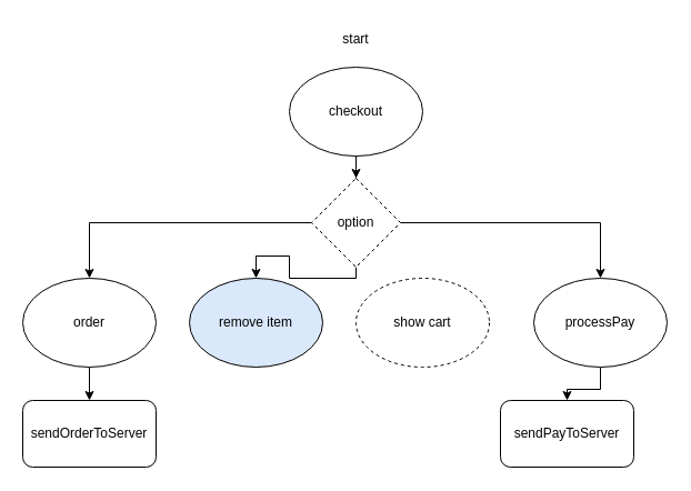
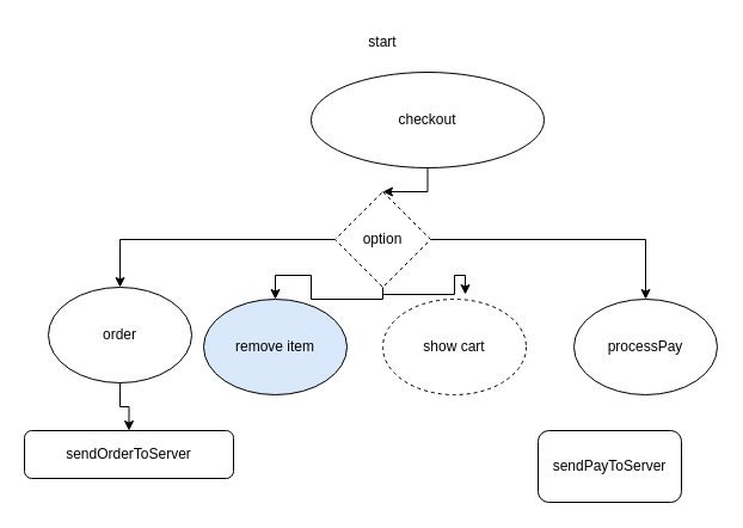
  <mxCell id="0" />
  <mxCell id="1" parent="0" />
  <mxCell id="2" value="start" style="text;html=1;strokeColor=none;fillColor=none;align=center;verticalAlign=middle;whiteSpace=wrap;rounded=0;" vertex="1" parent="1"><mxGeometry x="290" y="20" width="60" height="30" as="geometry" /></mxCell>
  <mxCell id="3" value="" style="edgeStyle=orthogonalEdgeStyle;rounded=0;orthogonalLoop=1;jettySize=auto;html=1;" edge="1" parent="1" source="4" target="15"><mxGeometry relative="1" as="geometry" /></mxCell>
- <mxCell id="4" value="checkout" style="ellipse;whiteSpace=wrap;html=1;" vertex="1" parent="1"><mxGeometry x="260" y="60" width="120" height="80" as="geometry" /></mxCell>
+ <mxCell id="4" value="checkout" style="ellipse;whiteSpace=wrap;html=1;" vertex="1" parent="1"><mxGeometry x="260" y="60" width="195" height="80" as="geometry" /></mxCell>
  <mxCell id="5" value="" style="edgeStyle=orthogonalEdgeStyle;rounded=0;orthogonalLoop=1;jettySize=auto;html=1;" edge="1" parent="1" source="6" target="16"><mxGeometry relative="1" as="geometry" /></mxCell>
- <mxCell id="6" value="order" style="ellipse;whiteSpace=wrap;html=1;" vertex="1" parent="1"><mxGeometry x="20" y="250" width="120" height="80" as="geometry" /></mxCell>
+ <mxCell id="6" value="order" style="ellipse;whiteSpace=wrap;html=1;" vertex="1" parent="1"><mxGeometry x="40" y="240" width="120" height="80" as="geometry" /></mxCell>
  <mxCell id="7" value="remove item" style="ellipse;whiteSpace=wrap;html=1;fillColor=#dae8fc;" vertex="1" parent="1"><mxGeometry x="170" y="250" width="120" height="80" as="geometry" /></mxCell>
  <mxCell id="8" value="show cart" style="ellipse;whiteSpace=wrap;html=1;dashed=1;" vertex="1" parent="1"><mxGeometry x="320" y="250" width="120" height="80" as="geometry" /></mxCell>
- <mxCell id="9" value="" style="edgeStyle=orthogonalEdgeStyle;rounded=0;orthogonalLoop=1;jettySize=auto;html=1;" edge="1" parent="1" source="10" target="17"><mxGeometry relative="1" as="geometry" /></mxCell>
  <mxCell id="10" value="processPay" style="ellipse;whiteSpace=wrap;html=1;" vertex="1" parent="1"><mxGeometry x="480" y="250" width="120" height="80" as="geometry" /></mxCell>
  <mxCell id="11" style="edgeStyle=orthogonalEdgeStyle;rounded=0;orthogonalLoop=1;jettySize=auto;html=1;entryX=0.5;entryY=0;entryDx=0;entryDy=0;" edge="1" parent="1" source="15" target="10"><mxGeometry relative="1" as="geometry" /></mxCell>
  <mxCell id="12" style="edgeStyle=orthogonalEdgeStyle;rounded=0;orthogonalLoop=1;jettySize=auto;html=1;entryX=0.5;entryY=0;entryDx=0;entryDy=0;" edge="1" parent="1" source="15" target="6"><mxGeometry relative="1" as="geometry" /></mxCell>
  <mxCell id="13" style="edgeStyle=orthogonalEdgeStyle;rounded=0;orthogonalLoop=1;jettySize=auto;html=1;entryX=0.5;entryY=0;entryDx=0;entryDy=0;" edge="1" parent="1" source="15" target="7"><mxGeometry relative="1" as="geometry"><Array as="points"><mxPoint x="320" y="250" /><mxPoint x="260" y="250" /><mxPoint x="260" y="230" /><mxPoint x="230" y="230" /></Array></mxGeometry></mxCell>
+ <mxCell id="14" style="edgeStyle=orthogonalEdgeStyle;rounded=0;orthogonalLoop=1;jettySize=auto;html=1;entryX=0.575;entryY=-0.05;entryDx=0;entryDy=0;entryPerimeter=0;" edge="1" parent="1" source="15" target="8"><mxGeometry relative="1" as="geometry"><Array as="points"><mxPoint x="320" y="246" /><mxPoint x="380" y="246" /><mxPoint x="380" y="230" /><mxPoint x="389" y="230" /></Array></mxGeometry></mxCell>
  <mxCell id="15" value="option" style="rhombus;whiteSpace=wrap;html=1;dashed=1;" vertex="1" parent="1"><mxGeometry x="280" y="160" width="80" height="80" as="geometry" /></mxCell>
- <mxCell id="16" value="sendOrderToServer" style="rounded=1;whiteSpace=wrap;html=1;" vertex="1" parent="1"><mxGeometry x="20" y="360" width="120" height="60" as="geometry" /></mxCell>
+ <mxCell id="16" value="sendOrderToServer" style="rounded=1;whiteSpace=wrap;html=1;" vertex="1" parent="1"><mxGeometry x="20" y="360" width="175" height="40" as="geometry" /></mxCell>
  <mxCell id="17" value="sendPayToServer" style="rounded=1;whiteSpace=wrap;html=1;" vertex="1" parent="1"><mxGeometry x="450" y="360" width="120" height="60" as="geometry" /></mxCell>
